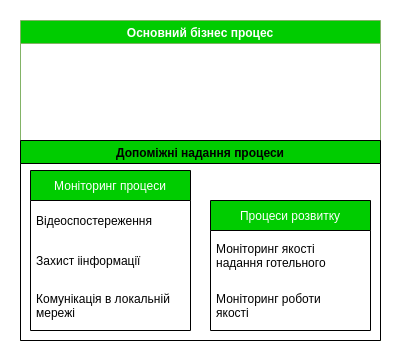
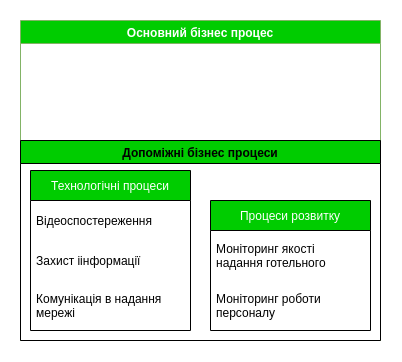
  <mxCell id="0" />
  <mxCell id="1" parent="0" />
  <mxCell id="2" value="Основний бізнес процес" style="swimlane;fillColor=#00CC00;strokeColor=#82b366;fontColor=#FFFFFF;" vertex="1" parent="1"><mxGeometry x="20" y="20" width="360" height="320" as="geometry" /></mxCell>
- <mxCell id="3" value="Допоміжні надання процеси" style="swimlane;fontColor=#000000;fillColor=#00CC00;" vertex="1" parent="2"><mxGeometry y="120" width="360" height="200" as="geometry" /></mxCell>
+ <mxCell id="3" value="Допоміжні бізнес процеси" style="swimlane;fontColor=#000000;fillColor=#00CC00;" vertex="1" parent="2"><mxGeometry y="120" width="360" height="200" as="geometry" /></mxCell>
  <mxCell id="4" value="Процеси розвитку" style="swimlane;fontStyle=0;childLayout=stackLayout;horizontal=1;startSize=30;horizontalStack=0;resizeParent=1;resizeParentMax=0;resizeLast=0;collapsible=1;marginBottom=0;fontColor=#FFFFFF;fillColor=#00CC00;" vertex="1" parent="3"><mxGeometry x="190" y="60" width="160" height="130" as="geometry" /></mxCell>
  <mxCell id="5" value="Моніторинг якості &#10;надання готельного" style="text;strokeColor=none;fillColor=none;align=left;verticalAlign=middle;spacingLeft=4;spacingRight=4;overflow=hidden;points=[[0,0.5],[1,0.5]];portConstraint=eastwest;rotatable=0;fontColor=#000000;" vertex="1" parent="4"><mxGeometry y="30" width="160" height="50" as="geometry" /></mxCell>
- <mxCell id="6" value="Моніторинг роботи &#10;якості" style="text;strokeColor=none;fillColor=none;align=left;verticalAlign=middle;spacingLeft=4;spacingRight=4;overflow=hidden;points=[[0,0.5],[1,0.5]];portConstraint=eastwest;rotatable=0;fontColor=#000000;" vertex="1" parent="4"><mxGeometry y="80" width="160" height="50" as="geometry" /></mxCell>
- <mxCell id="7" value="Моніторинг процеси" style="swimlane;fontStyle=0;childLayout=stackLayout;horizontal=1;startSize=30;horizontalStack=0;resizeParent=1;resizeParentMax=0;resizeLast=0;collapsible=1;marginBottom=0;fontColor=#FFFFFF;fillColor=#00CC00;" vertex="1" parent="3"><mxGeometry x="10" y="30" width="160" height="160" as="geometry" /></mxCell>
+ <mxCell id="6" value="Моніторинг роботи &#10;персоналу" style="text;strokeColor=none;fillColor=none;align=left;verticalAlign=middle;spacingLeft=4;spacingRight=4;overflow=hidden;points=[[0,0.5],[1,0.5]];portConstraint=eastwest;rotatable=0;fontColor=#000000;" vertex="1" parent="4"><mxGeometry y="80" width="160" height="50" as="geometry" /></mxCell>
+ <mxCell id="7" value="Технологічні процеси" style="swimlane;fontStyle=0;childLayout=stackLayout;horizontal=1;startSize=30;horizontalStack=0;resizeParent=1;resizeParentMax=0;resizeLast=0;collapsible=1;marginBottom=0;fontColor=#FFFFFF;fillColor=#00CC00;" vertex="1" parent="3"><mxGeometry x="10" y="30" width="160" height="160" as="geometry" /></mxCell>
  <mxCell id="8" value="Відеоспостереження" style="text;strokeColor=none;fillColor=none;align=left;verticalAlign=middle;spacingLeft=4;spacingRight=4;overflow=hidden;points=[[0,0.5],[1,0.5]];portConstraint=eastwest;rotatable=0;fontColor=#000000;" vertex="1" parent="7"><mxGeometry y="30" width="160" height="40" as="geometry" /></mxCell>
  <mxCell id="9" value="Захист іінформації" style="text;strokeColor=none;fillColor=none;align=left;verticalAlign=middle;spacingLeft=4;spacingRight=4;overflow=hidden;points=[[0,0.5],[1,0.5]];portConstraint=eastwest;rotatable=0;fontColor=#000000;" vertex="1" parent="7"><mxGeometry y="70" width="160" height="40" as="geometry" /></mxCell>
- <mxCell id="10" value="Комунікація в локальній &#10;мережі" style="text;strokeColor=none;fillColor=none;align=left;verticalAlign=middle;spacingLeft=4;spacingRight=4;overflow=hidden;points=[[0,0.5],[1,0.5]];portConstraint=eastwest;rotatable=0;fontColor=#000000;" vertex="1" parent="7"><mxGeometry y="110" width="160" height="50" as="geometry" /></mxCell>
+ <mxCell id="10" value="Комунікація в надання &#10;мережі" style="text;strokeColor=none;fillColor=none;align=left;verticalAlign=middle;spacingLeft=4;spacingRight=4;overflow=hidden;points=[[0,0.5],[1,0.5]];portConstraint=eastwest;rotatable=0;fontColor=#000000;" vertex="1" parent="7"><mxGeometry y="110" width="160" height="50" as="geometry" /></mxCell>
